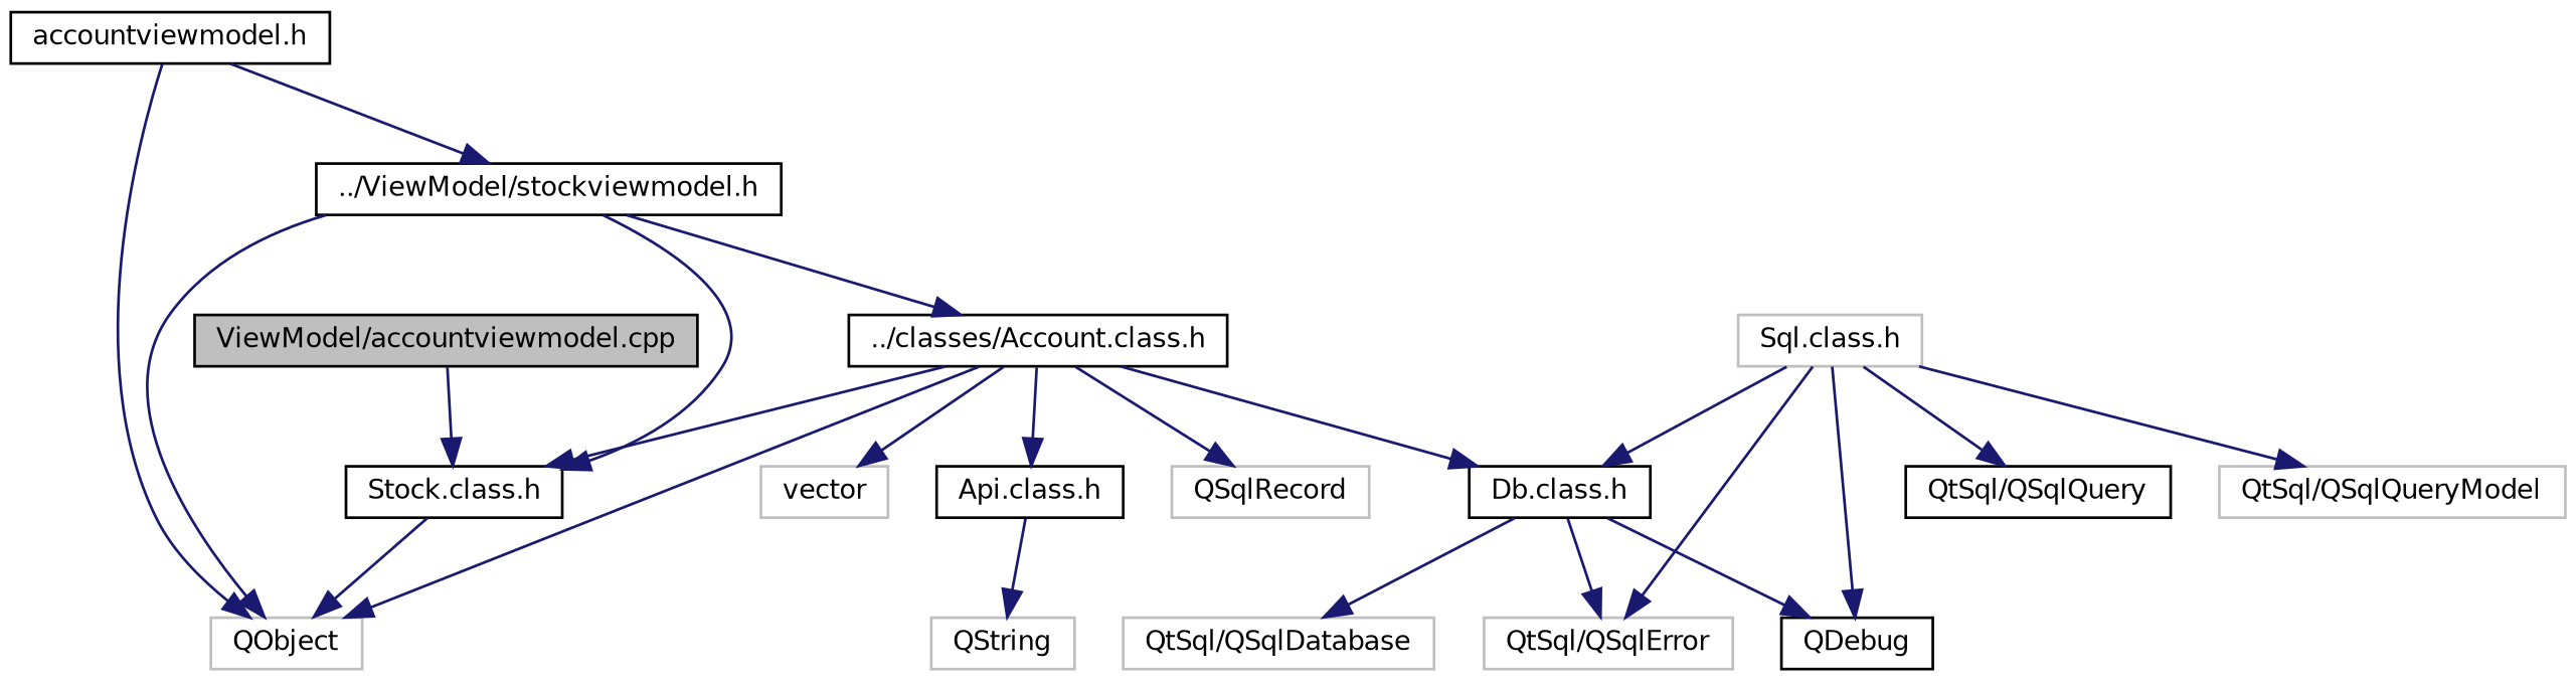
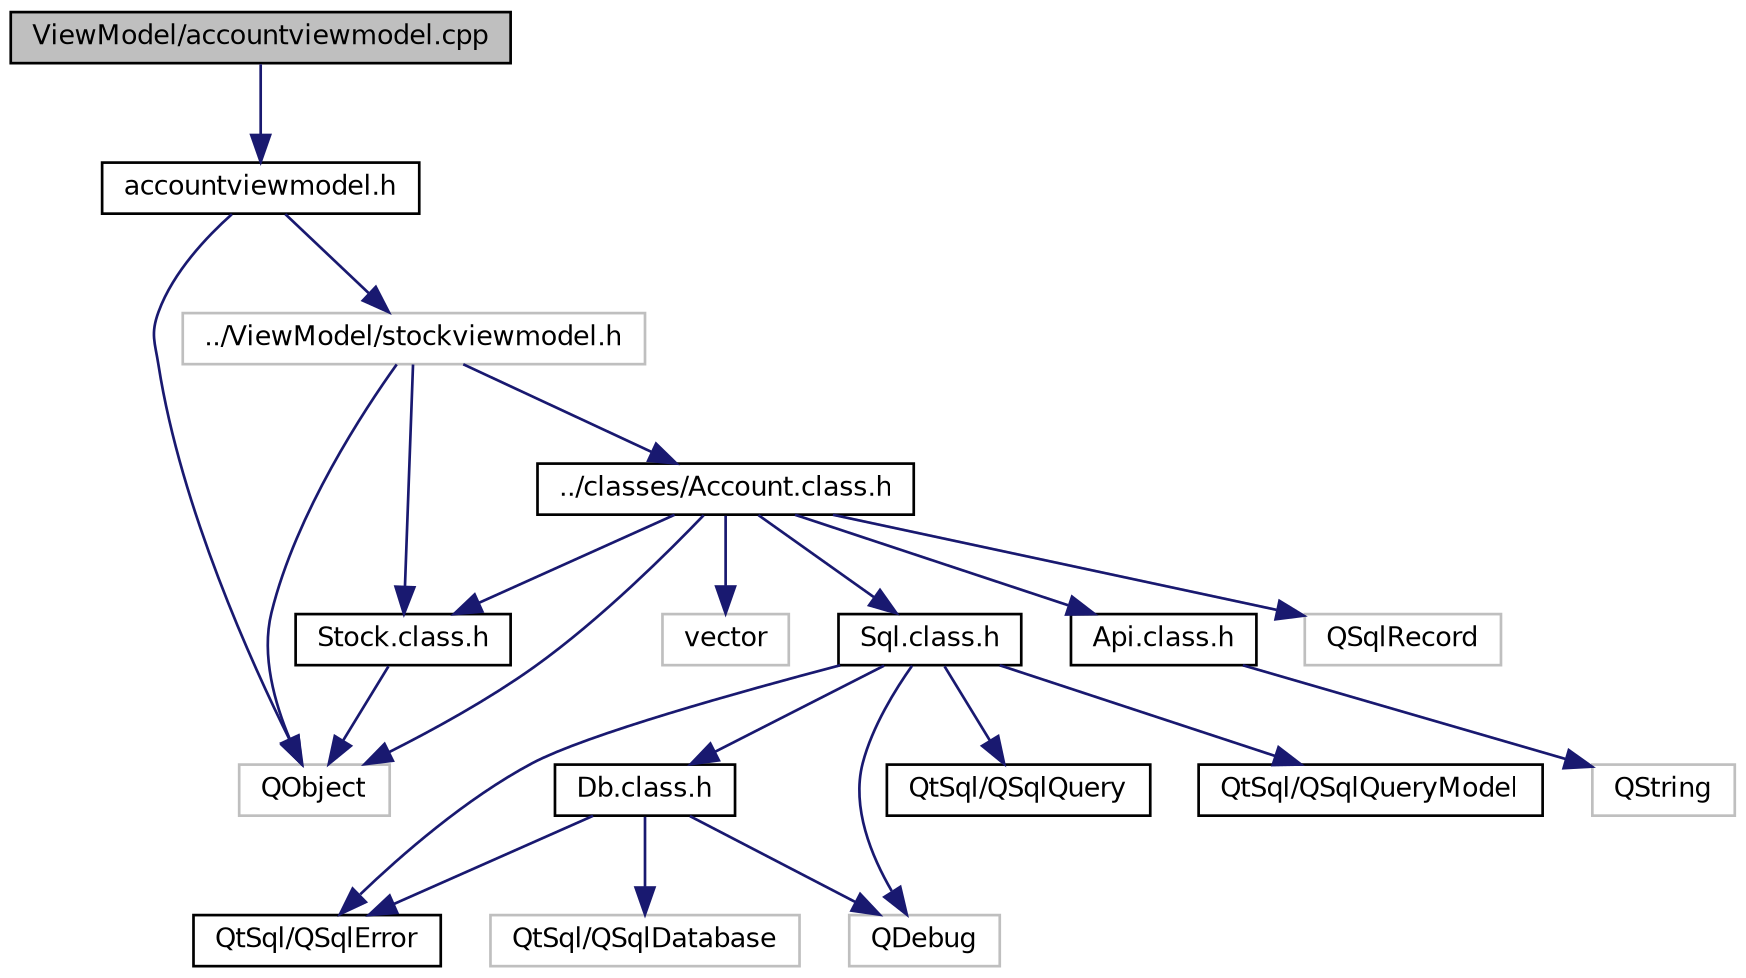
  digraph {
    node [color=black fillcolor=white fontname=Helvetica fontsize=10 shape=record style=filled]
    edge [color=midnightblue fontname=Helvetica fontsize=10 labelfontname=Helvetica labelfontsize=10 style=solid]
    n1 [fillcolor=grey75 fontcolor=black height=0.2 label="ViewModel/accountviewmodel.cpp" width=0.4]
    n2 [height=0.2 label="accountviewmodel.h" width=0.4]
    n3 [color=grey75 height=0.2 label=QObject width=0.4]
-   n4 [height=0.2 label="../ViewModel/stockviewmodel.h" width=0.4]
+   n4 [color=grey75 height=0.2 label="../ViewModel/stockviewmodel.h" width=0.4]
    n5 [height=0.2 label="../classes/Account.class.h" width=0.4]
    n6 [color=grey75 height=0.2 label=vector width=0.4]
-   n7 [color=grey75 height=0.2 label="Sql.class.h" width=0.4]
+   n7 [height=0.2 label="Sql.class.h" width=0.4]
    n8 [height=0.2 label="Api.class.h" width=0.4]
    n9 [color=grey75 height=0.2 label=QSqlRecord width=0.4]
    n10 [height=0.2 label="Stock.class.h" width=0.4]
    n11 [height=0.2 label="Db.class.h" width=0.4]
-   n12 [color=grey75 height=0.2 label="QtSql/QSqlError" width=0.4]
-   n13 [height=0.2 label=QDebug width=0.4]
+   n12 [height=0.2 label="QtSql/QSqlError" width=0.4]
+   n13 [color=grey75 height=0.2 label=QDebug width=0.4]
    n14 [height=0.2 label="QtSql/QSqlQuery" width=0.4]
-   n15 [color=grey75 height=0.2 label="QtSql/QSqlQueryModel" width=0.4]
+   n15 [height=0.2 label="QtSql/QSqlQueryModel" width=0.4]
    n16 [color=grey75 height=0.2 label=QString width=0.4]
    n17 [color=grey75 height=0.2 label="QtSql/QSqlDatabase" width=0.4]
-   n1 -> n10
+   n1 -> n2
    n2 -> n3
    n2 -> n4
    n4 -> n3
    n4 -> n5
    n4 -> n10
    n5 -> n3
    n5 -> n6
-   n5 -> n11
+   n5 -> n7
    n5 -> n8
    n5 -> n9
    n5 -> n10
    n7 -> n11
    n7 -> n12
    n7 -> n13
    n7 -> n14
    n7 -> n15
    n8 -> n16
    n10 -> n3
    n11 -> n12
    n11 -> n13
    n11 -> n17
  }
